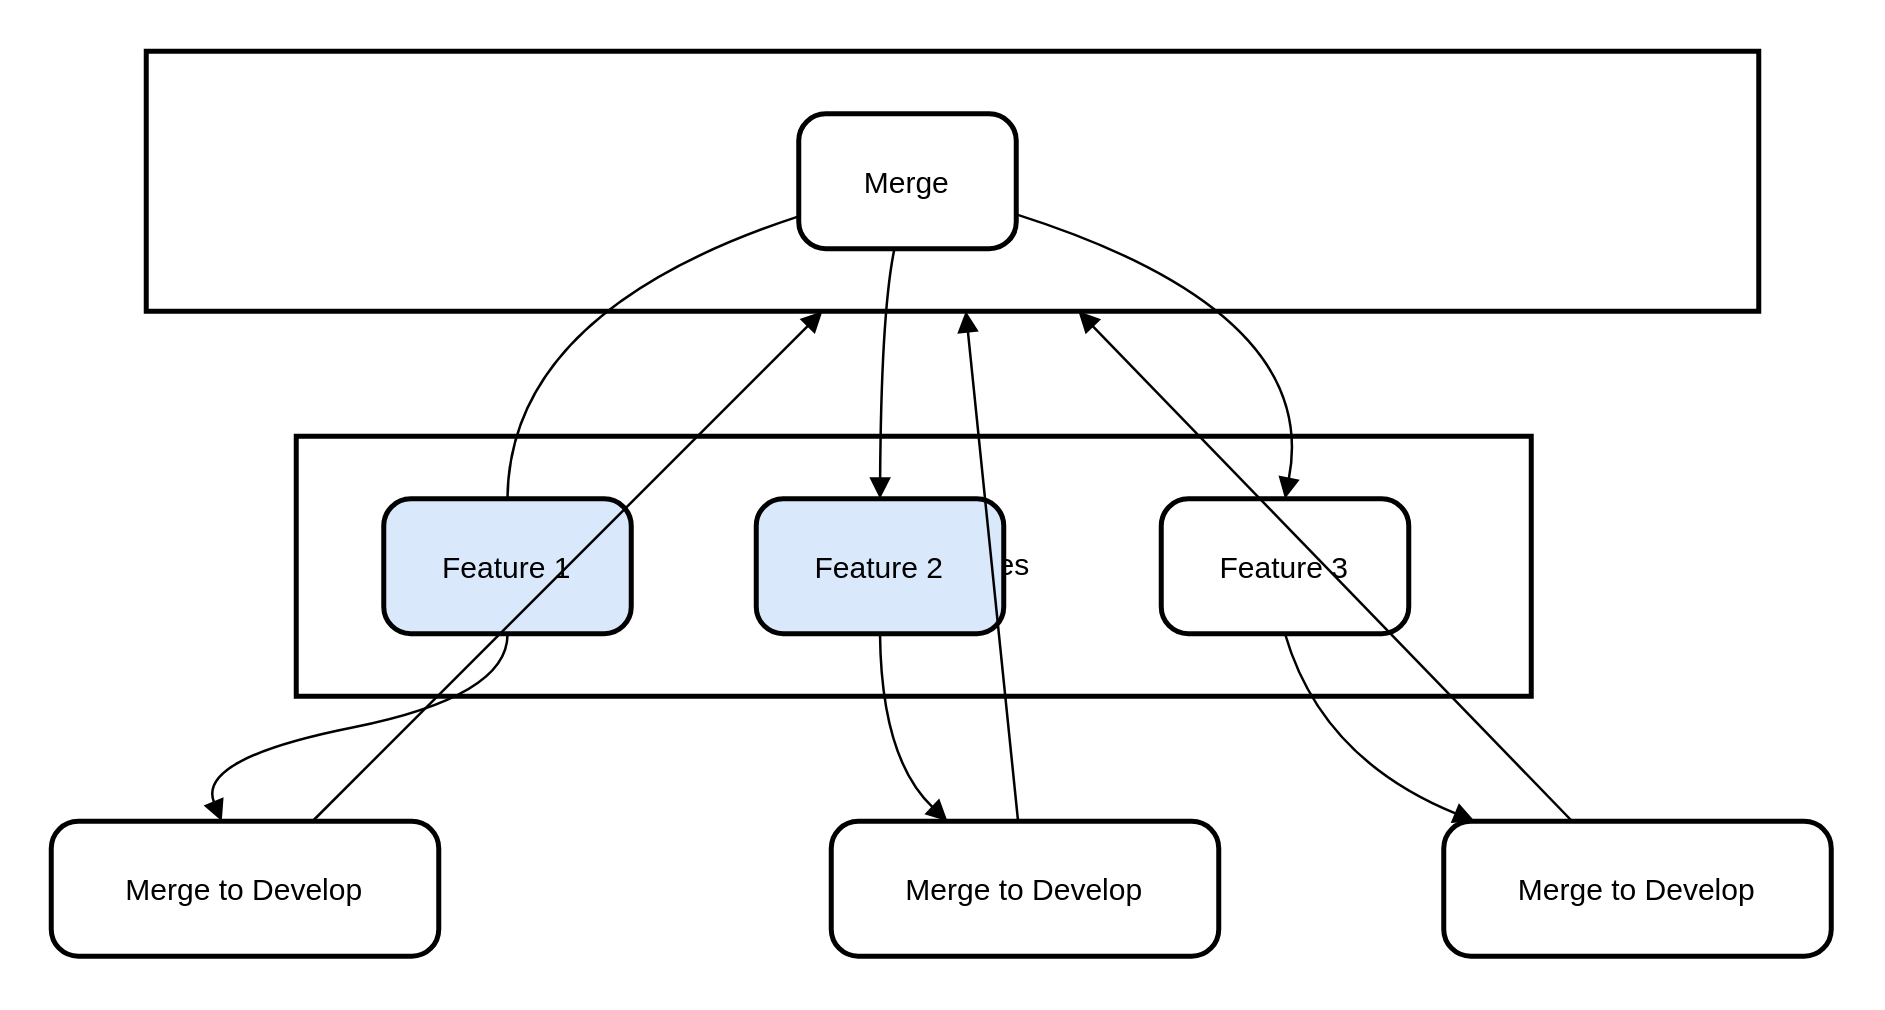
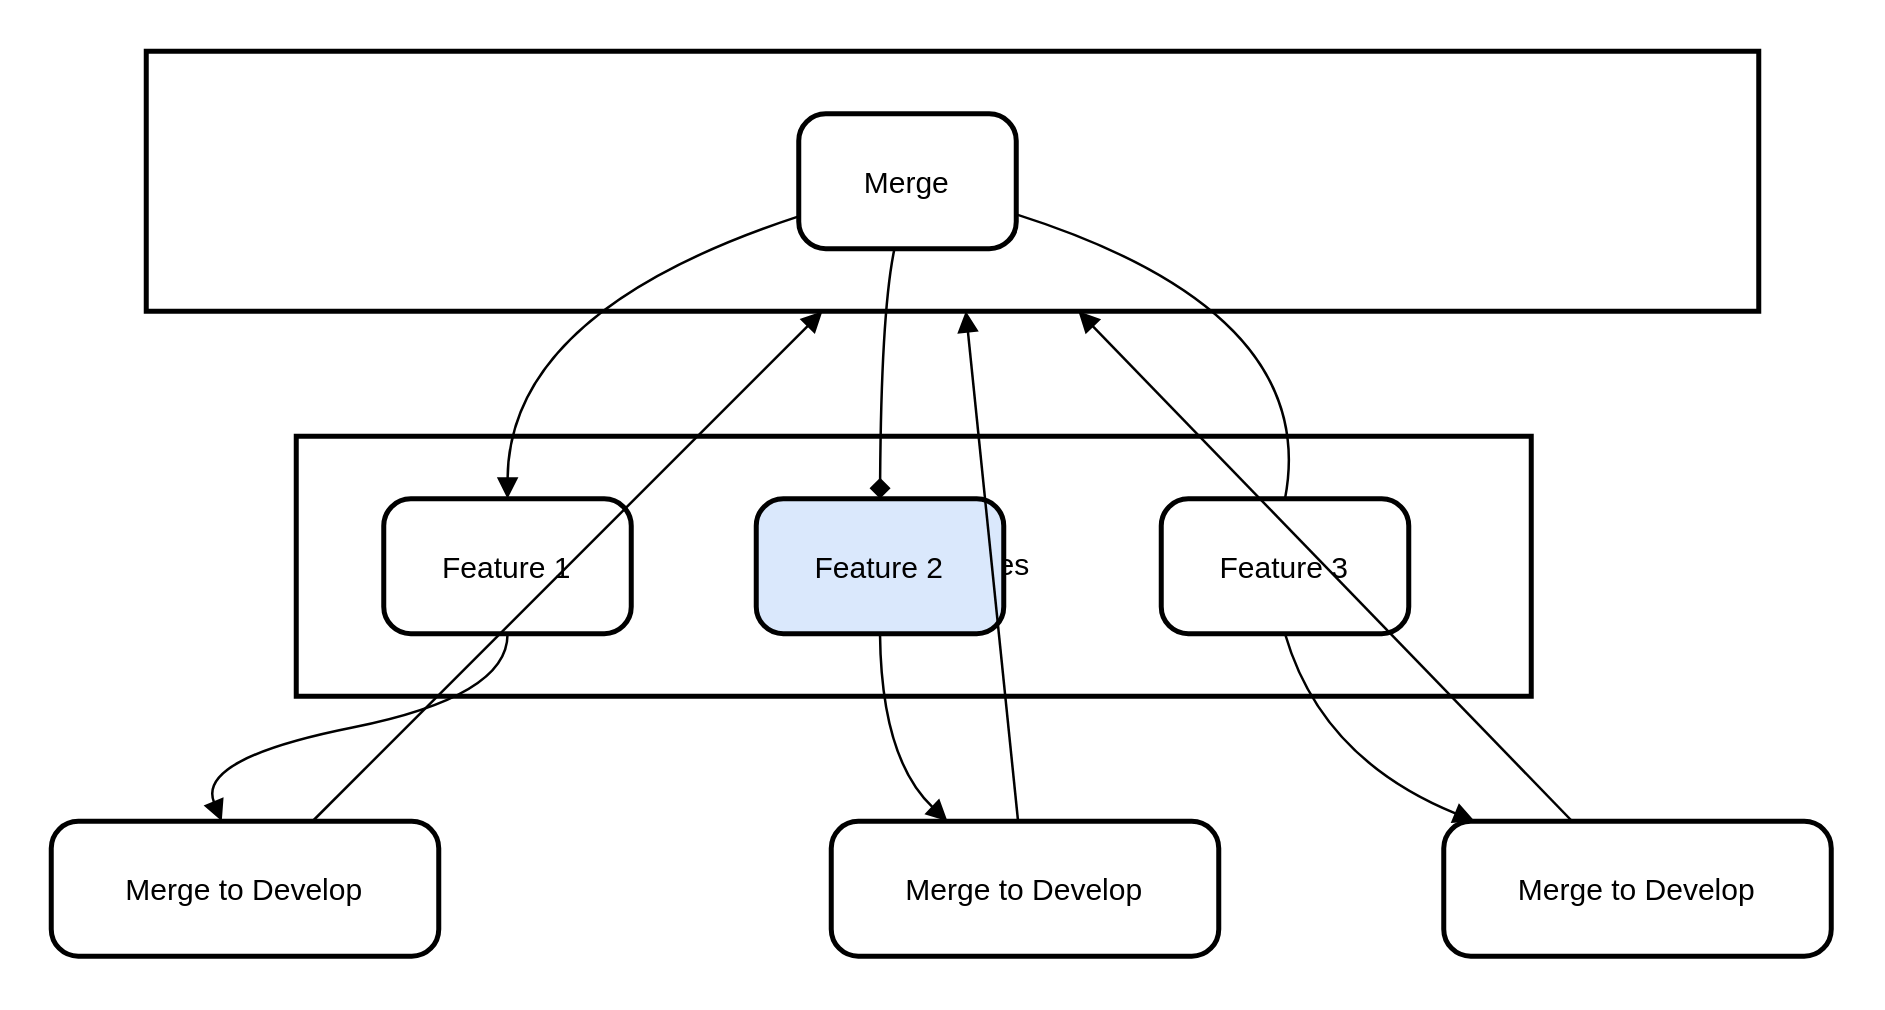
  <mxCell id="0" />
  <mxCell id="1" parent="0" />
  <mxCell id="2" value="feature_branches" style="whiteSpace=wrap;strokeWidth=2;" vertex="1" parent="1"><mxGeometry x="118" y="174" width="494" height="104" as="geometry" /></mxCell>
  <mxCell id="3" value="master" style="whiteSpace=wrap;strokeWidth=2;" vertex="1" parent="1"><mxGeometry x="58" y="20" width="645" height="104" as="geometry" /></mxCell>
  <mxCell id="4" value="Merge" style="rounded=1;arcSize=20;strokeWidth=2" vertex="1" parent="1"><mxGeometry x="319" y="45" width="87" height="54" as="geometry" /></mxCell>
- <mxCell id="5" value="Feature 1" style="rounded=1;arcSize=20;strokeWidth=2;fillColor=#dae8fc;" vertex="1" parent="1"><mxGeometry x="153" y="199" width="99" height="54" as="geometry" /></mxCell>
+ <mxCell id="5" value="Feature 1" style="rounded=1;arcSize=20;strokeWidth=2" vertex="1" parent="1"><mxGeometry x="153" y="199" width="99" height="54" as="geometry" /></mxCell>
  <mxCell id="6" value="Feature 2" style="rounded=1;arcSize=20;strokeWidth=2;fillColor=#dae8fc;" vertex="1" parent="1"><mxGeometry x="302" y="199" width="99" height="54" as="geometry" /></mxCell>
  <mxCell id="7" value="Feature 3" style="rounded=1;arcSize=20;strokeWidth=2" vertex="1" parent="1"><mxGeometry x="464" y="199" width="99" height="54" as="geometry" /></mxCell>
  <mxCell id="8" value="Merge to Develop" style="rounded=1;arcSize=20;strokeWidth=2" vertex="1" parent="1"><mxGeometry x="20" y="328" width="155" height="54" as="geometry" /></mxCell>
  <mxCell id="9" value="Merge to Develop" style="rounded=1;arcSize=20;strokeWidth=2" vertex="1" parent="1"><mxGeometry x="332" y="328" width="155" height="54" as="geometry" /></mxCell>
  <mxCell id="10" value="Merge to Develop" style="rounded=1;arcSize=20;strokeWidth=2" vertex="1" parent="1"><mxGeometry x="577" y="328" width="155" height="54" as="geometry" /></mxCell>
- <mxCell id="11" value="" style="curved=1;startArrow=none;endArrow=none;exitX=0;exitY=0.76;entryX=0.5;entryY=0;" edge="1" parent="1" source="4" target="5"><mxGeometry relative="1" as="geometry"><Array as="points"><mxPoint x="203" y="124" /></Array></mxGeometry></mxCell>
- <mxCell id="12" value="" style="curved=1;startArrow=none;endArrow=block;exitX=0.44;exitY=1;entryX=0.5;entryY=0;" edge="1" parent="1" source="4" target="6"><mxGeometry relative="1" as="geometry"><Array as="points"><mxPoint x="352" y="124" /></Array></mxGeometry></mxCell>
- <mxCell id="13" value="" style="curved=1;startArrow=none;endArrow=block;exitX=1.01;exitY=0.75;entryX=0.5;entryY=0;" edge="1" parent="1" source="4" target="7"><mxGeometry relative="1" as="geometry"><Array as="points"><mxPoint x="528" y="124" /></Array></mxGeometry></mxCell>
+ <mxCell id="11" value="" style="curved=1;startArrow=none;endArrow=block;exitX=0;exitY=0.76;entryX=0.5;entryY=0;" edge="1" parent="1" source="4" target="5"><mxGeometry relative="1" as="geometry"><Array as="points"><mxPoint x="203" y="124" /></Array></mxGeometry></mxCell>
+ <mxCell id="12" value="" style="curved=1;startArrow=none;endArrow=diamond;exitX=0.44;exitY=1;entryX=0.5;entryY=0;" edge="1" parent="1" source="4" target="6"><mxGeometry relative="1" as="geometry"><Array as="points"><mxPoint x="352" y="124" /></Array></mxGeometry></mxCell>
+ <mxCell id="13" value="" style="curved=1;startArrow=none;endArrow=none;exitX=1.01;exitY=0.75;entryX=0.5;entryY=0;" edge="1" parent="1" source="4" target="7"><mxGeometry relative="1" as="geometry"><Array as="points"><mxPoint x="528" y="124" /></Array></mxGeometry></mxCell>
  <mxCell id="14" value="" style="curved=1;startArrow=none;endArrow=block;exitX=0.5;exitY=1;entryX=0.44;entryY=0;" edge="1" parent="1" source="5" target="8"><mxGeometry relative="1" as="geometry"><Array as="points"><mxPoint x="203" y="278" /><mxPoint x="78" y="303" /></Array></mxGeometry></mxCell>
  <mxCell id="15" value="" style="curved=1;startArrow=none;endArrow=block;exitX=0.5;exitY=1;entryX=0.3;entryY=0;" edge="1" parent="1" source="6" target="9"><mxGeometry relative="1" as="geometry"><Array as="points"><mxPoint x="352" y="303" /></Array></mxGeometry></mxCell>
  <mxCell id="16" value="" style="curved=1;startArrow=none;endArrow=block;exitX=0.5;exitY=1;entryX=0.08;entryY=0;" edge="1" parent="1" source="7" target="10"><mxGeometry relative="1" as="geometry"><Array as="points"><mxPoint x="528" y="303" /></Array></mxGeometry></mxCell>
  <mxCell id="17" value="" style="curved=1;startArrow=none;endArrow=block;" edge="1" parent="1" source="8" target="3"><mxGeometry relative="1" as="geometry"><Array as="points" /></mxGeometry></mxCell>
  <mxCell id="18" value="" style="curved=1;startArrow=none;endArrow=block;" edge="1" parent="1" source="9" target="3"><mxGeometry relative="1" as="geometry"><Array as="points" /></mxGeometry></mxCell>
  <mxCell id="19" value="" style="curved=1;startArrow=none;endArrow=block;" edge="1" parent="1" source="10" target="3"><mxGeometry relative="1" as="geometry"><Array as="points" /></mxGeometry></mxCell>
